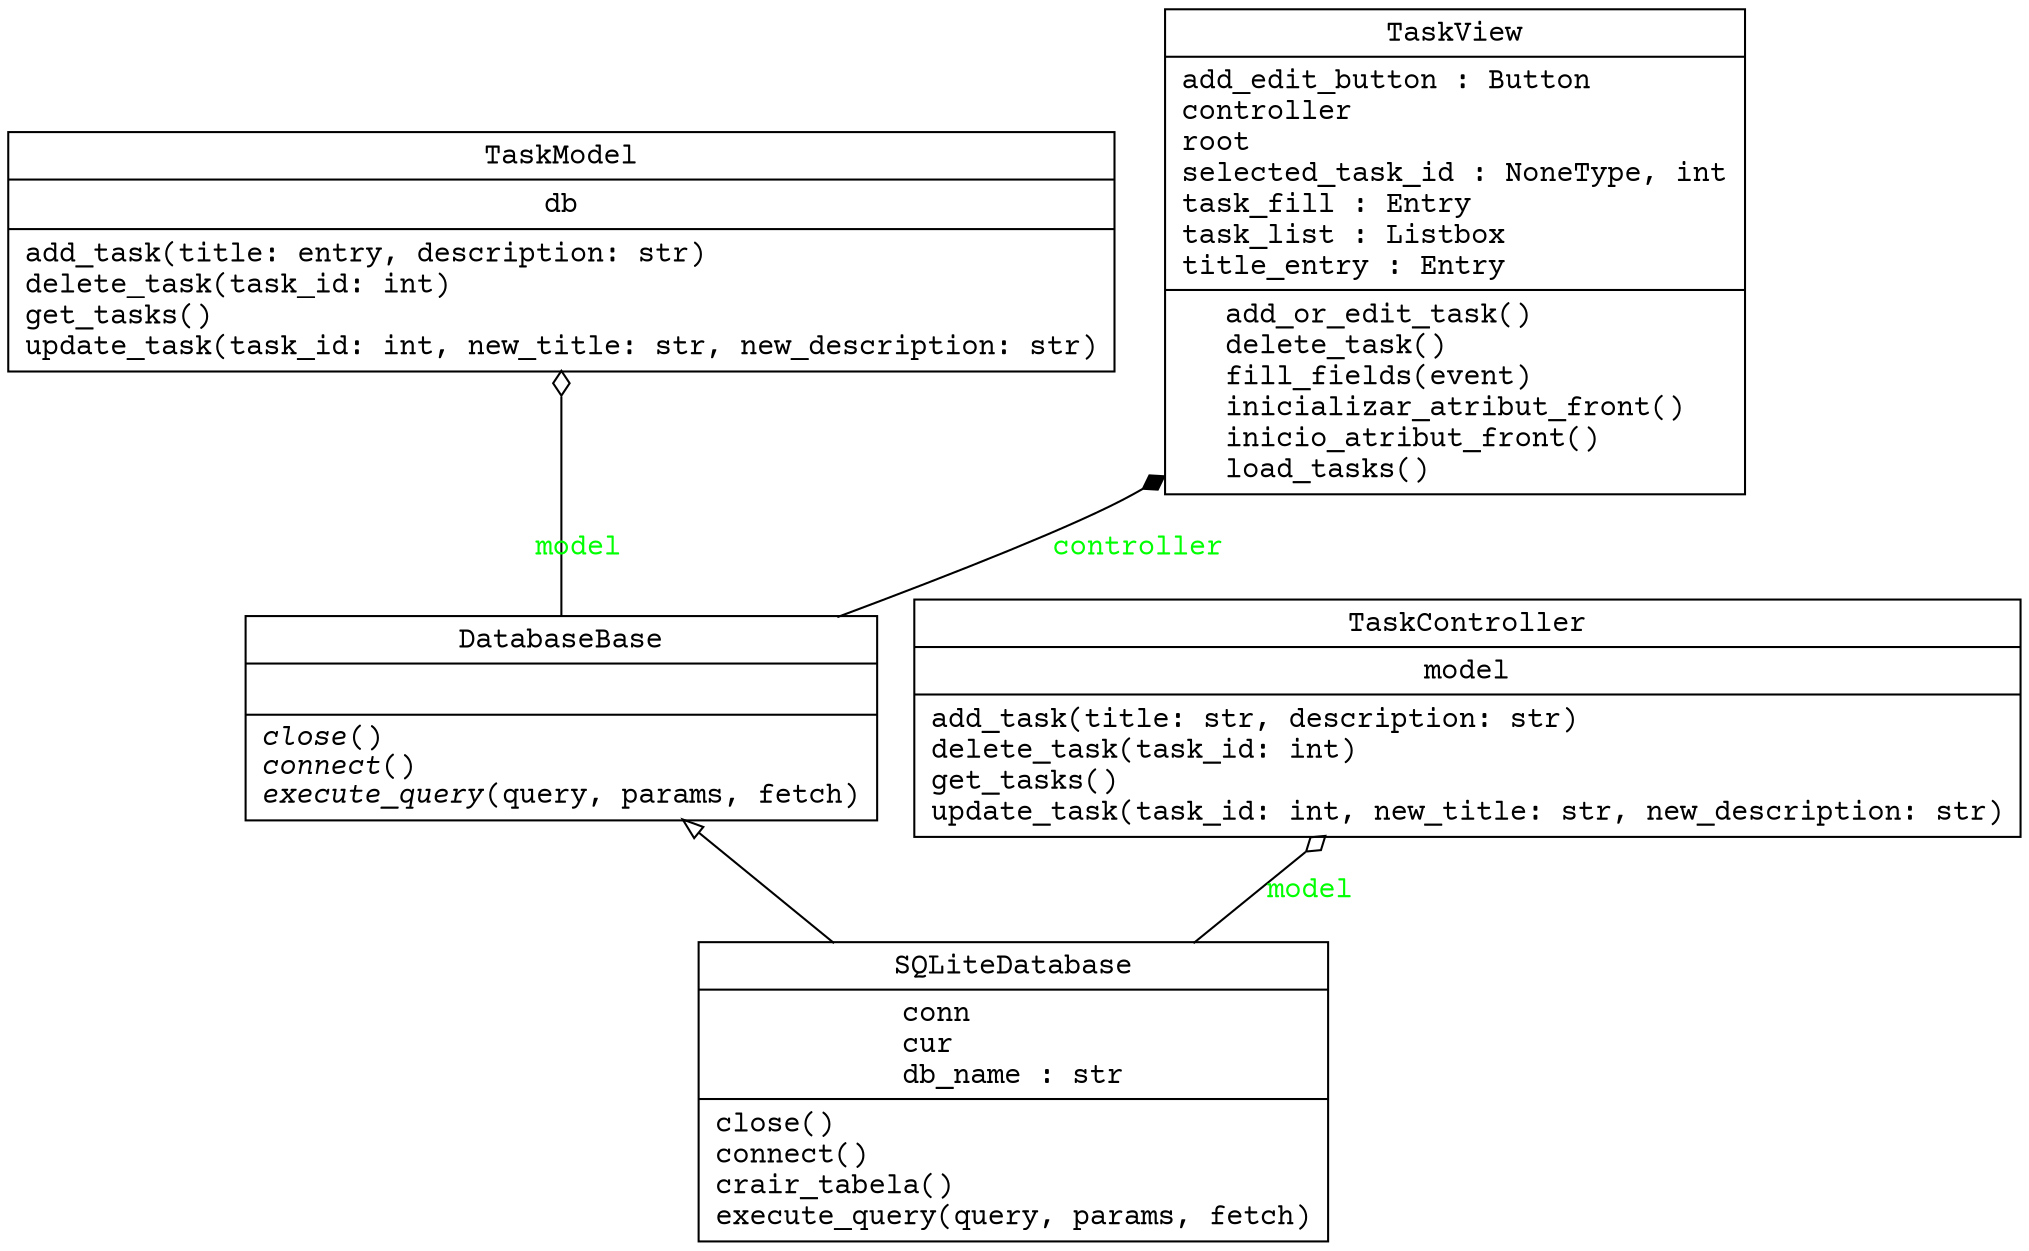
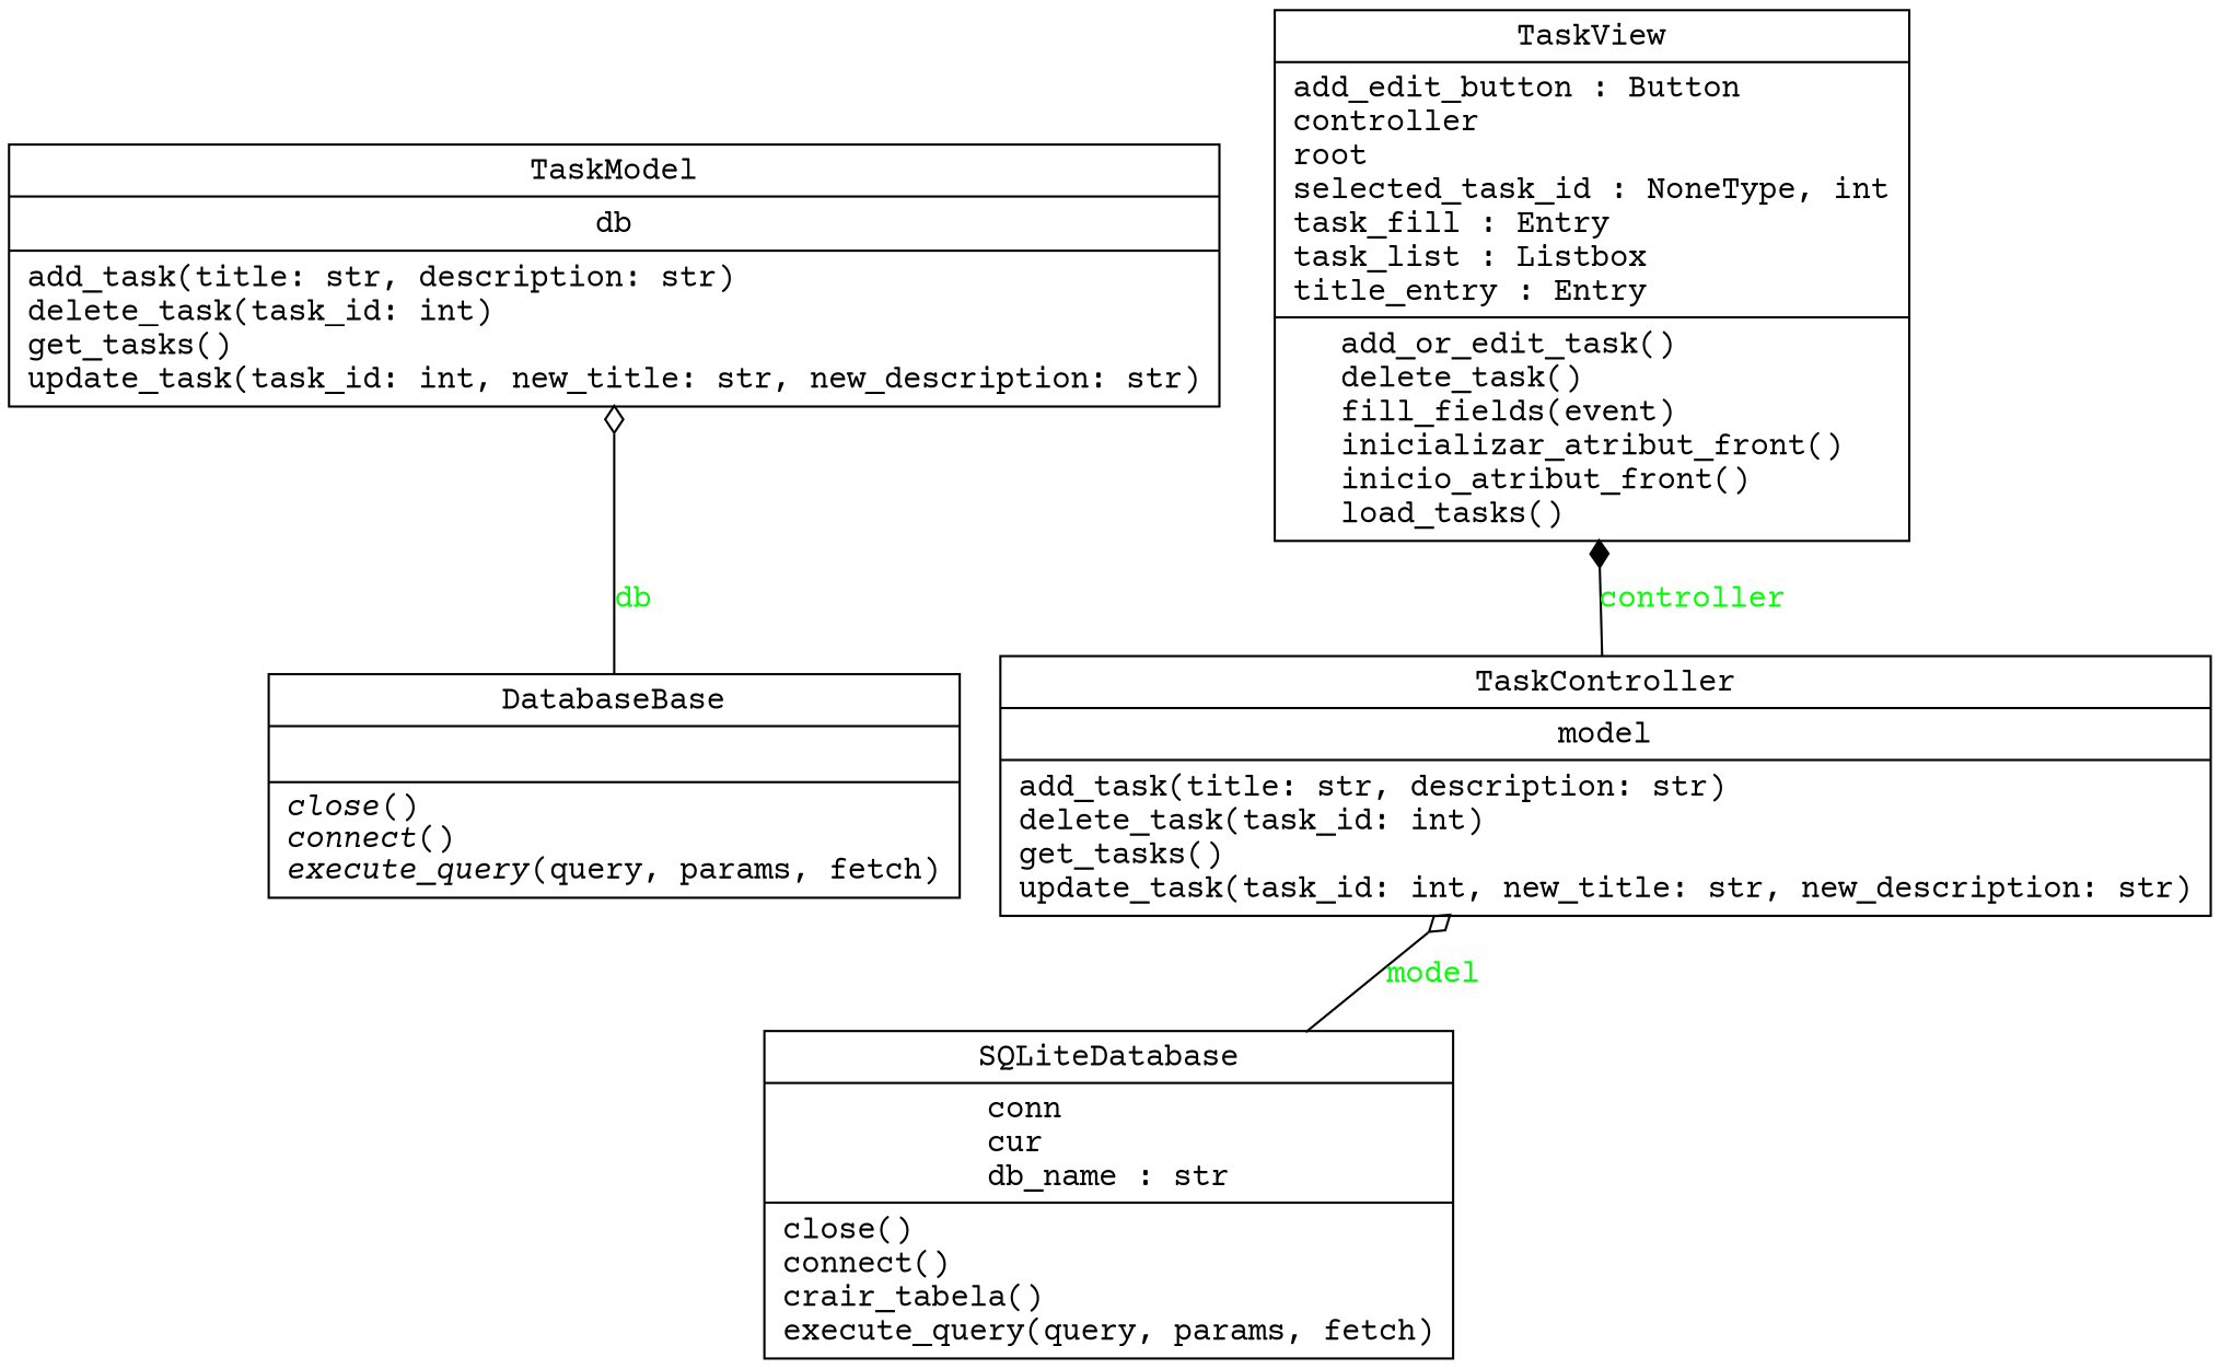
  digraph {
    fontname="Courier Prime"
    rankdir=BT
    node [color=black fontcolor=black fontname="Courier Prime" shape=record style=solid]
    edge [arrowhead=odiamond arrowtail=none fontcolor=green fontname="Courier Prime" style=solid]
    n1 [label=<{DatabaseBase|<br ALIGN="LEFT"/>|<I>close</I>()<br ALIGN="LEFT"/><I>connect</I>()<br ALIGN="LEFT"/><I>execute_query</I>(query, params, fetch)<br ALIGN="LEFT"/>}>]
-   n2 [label=<{TaskModel|db<br ALIGN="LEFT"/>|add_task(title: entry, description: str)<br ALIGN="LEFT"/>delete_task(task_id: int)<br ALIGN="LEFT"/>get_tasks()<br ALIGN="LEFT"/>update_task(task_id: int, new_title: str, new_description: str)<br ALIGN="LEFT"/>}>]
+   n2 [label=<{TaskModel|db<br ALIGN="LEFT"/>|add_task(title: str, description: str)<br ALIGN="LEFT"/>delete_task(task_id: int)<br ALIGN="LEFT"/>get_tasks()<br ALIGN="LEFT"/>update_task(task_id: int, new_title: str, new_description: str)<br ALIGN="LEFT"/>}>]
    n3 [label=<{SQLiteDatabase|conn<br ALIGN="LEFT"/>cur<br ALIGN="LEFT"/>db_name : str<br ALIGN="LEFT"/>|close()<br ALIGN="LEFT"/>connect()<br ALIGN="LEFT"/>crair_tabela()<br ALIGN="LEFT"/>execute_query(query, params, fetch)<br ALIGN="LEFT"/>}>]
    n4 [label=<{TaskController|model<br ALIGN="LEFT"/>|add_task(title: str, description: str)<br ALIGN="LEFT"/>delete_task(task_id: int)<br ALIGN="LEFT"/>get_tasks()<br ALIGN="LEFT"/>update_task(task_id: int, new_title: str, new_description: str)<br ALIGN="LEFT"/>}>]
    n5 [label=<{TaskView|add_edit_button : Button<br ALIGN="LEFT"/>controller<br ALIGN="LEFT"/>root<br ALIGN="LEFT"/>selected_task_id : NoneType, int<br ALIGN="LEFT"/>task_fill : Entry<br ALIGN="LEFT"/>task_list : Listbox<br ALIGN="LEFT"/>title_entry : Entry<br ALIGN="LEFT"/>|add_or_edit_task()<br ALIGN="LEFT"/>delete_task()<br ALIGN="LEFT"/>fill_fields(event)<br ALIGN="LEFT"/>inicializar_atribut_front()<br ALIGN="LEFT"/>inicio_atribut_front()<br ALIGN="LEFT"/>load_tasks()<br ALIGN="LEFT"/>}>]
-   n1 -> n2 [label=model]
-   n3 -> n1 [arrowhead=empty fontcolor="" style=""]
+   n1 -> n2 [label=db]
    n3 -> n4 [label=model]
-   n1 -> n5 [arrowhead=diamond label=controller]
+   n4 -> n5 [arrowhead=diamond label=controller]
  }
